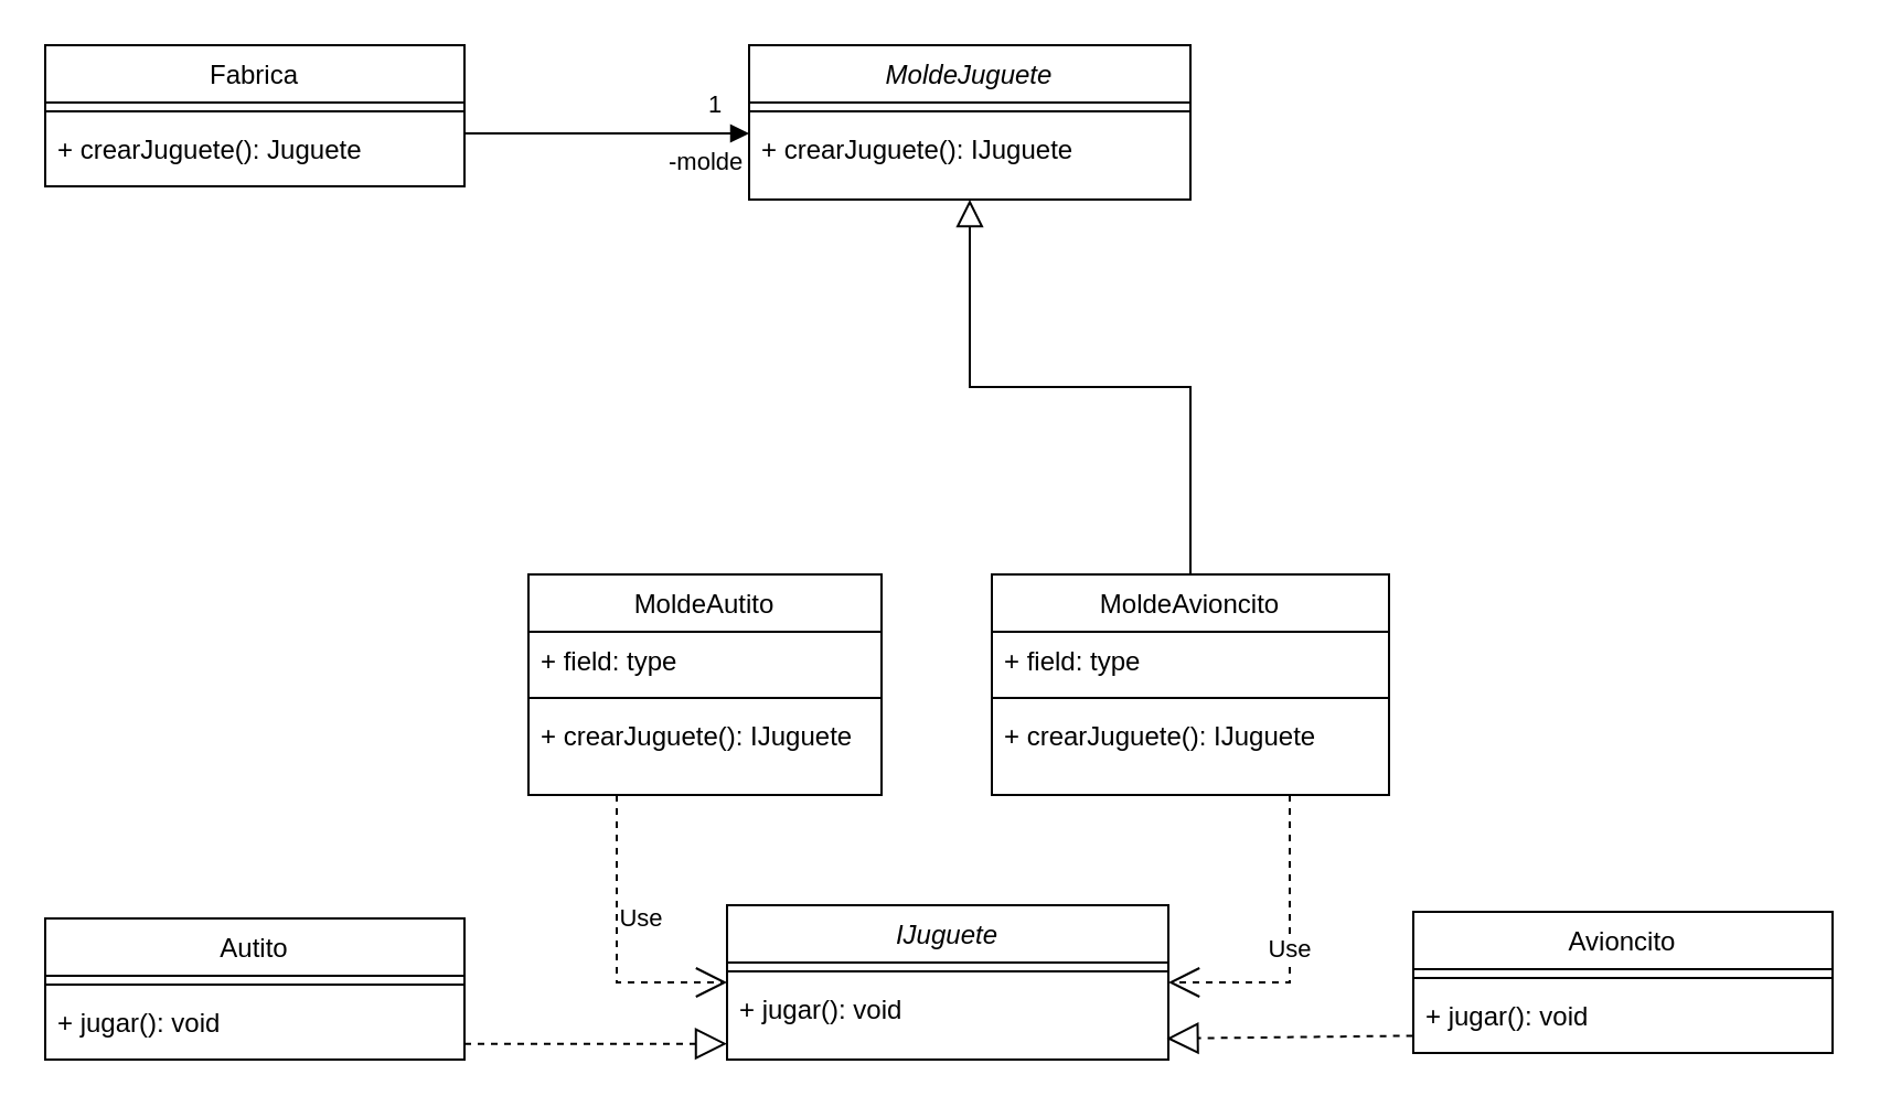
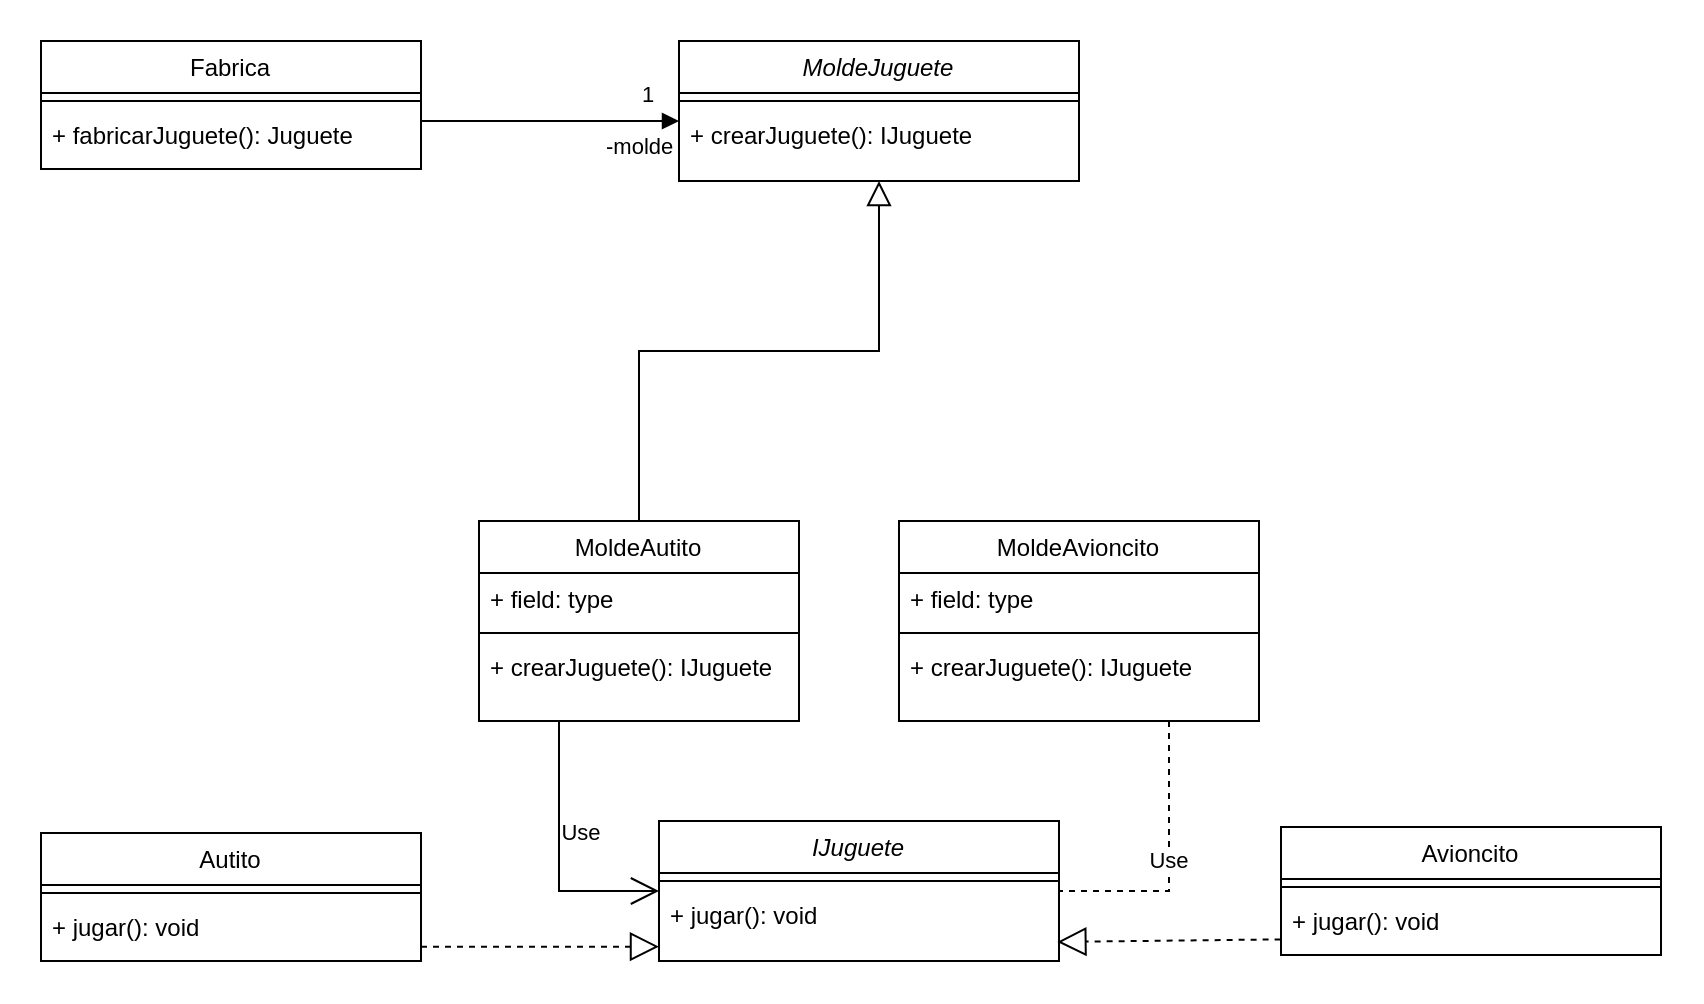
  <mxCell id="0" />
  <mxCell id="1" parent="0" />
  <mxCell id="2" value="MoldeJuguete" style="swimlane;fontStyle=2;align=center;verticalAlign=top;childLayout=stackLayout;horizontal=1;startSize=26;horizontalStack=0;resizeParent=1;resizeLast=0;collapsible=1;marginBottom=0;rounded=0;shadow=0;strokeWidth=1;" parent="1" vertex="1"><mxGeometry x="339" y="20" width="200" height="70" as="geometry"><mxRectangle x="230" y="140" width="160" height="26" as="alternateBounds" /></mxGeometry></mxCell>
  <mxCell id="3" value="" style="line;html=1;strokeWidth=1;align=left;verticalAlign=middle;spacingTop=-1;spacingLeft=3;spacingRight=3;rotatable=0;labelPosition=right;points=[];portConstraint=eastwest;" parent="2" vertex="1"><mxGeometry y="26" width="200" height="8" as="geometry" /></mxCell>
  <mxCell id="4" value="+ crearJuguete(): IJuguete" style="text;strokeColor=none;fillColor=none;align=left;verticalAlign=top;spacingLeft=4;spacingRight=4;overflow=hidden;rotatable=0;points=[[0,0.5],[1,0.5]];portConstraint=eastwest;whiteSpace=wrap;html=1;" parent="2" vertex="1"><mxGeometry y="34" width="200" height="30" as="geometry" /></mxCell>
  <mxCell id="5" value="MoldeAutito" style="swimlane;fontStyle=0;align=center;verticalAlign=top;childLayout=stackLayout;horizontal=1;startSize=26;horizontalStack=0;resizeParent=1;resizeLast=0;collapsible=1;marginBottom=0;rounded=0;shadow=0;strokeWidth=1;" parent="1" vertex="1"><mxGeometry x="239" y="260" width="160" height="100" as="geometry"><mxRectangle x="130" y="380" width="160" height="26" as="alternateBounds" /></mxGeometry></mxCell>
  <mxCell id="6" value="+ field: type" style="text;align=left;verticalAlign=top;spacingLeft=4;spacingRight=4;overflow=hidden;rotatable=0;points=[[0,0.5],[1,0.5]];portConstraint=eastwest;" parent="5" vertex="1"><mxGeometry y="26" width="160" height="26" as="geometry" /></mxCell>
  <mxCell id="7" value="" style="line;html=1;strokeWidth=1;align=left;verticalAlign=middle;spacingTop=-1;spacingLeft=3;spacingRight=3;rotatable=0;labelPosition=right;points=[];portConstraint=eastwest;" parent="5" vertex="1"><mxGeometry y="52" width="160" height="8" as="geometry" /></mxCell>
  <mxCell id="8" value="+ crearJuguete(): IJuguete" style="text;strokeColor=none;fillColor=none;align=left;verticalAlign=top;spacingLeft=4;spacingRight=4;overflow=hidden;rotatable=0;points=[[0,0.5],[1,0.5]];portConstraint=eastwest;whiteSpace=wrap;html=1;" parent="5" vertex="1"><mxGeometry y="60" width="160" height="30" as="geometry" /></mxCell>
+ <mxCell id="9" value="" style="endArrow=block;endSize=10;endFill=0;shadow=0;strokeWidth=1;rounded=0;edgeStyle=elbowEdgeStyle;elbow=vertical;" parent="1" source="5" target="2" edge="1"><mxGeometry width="160" relative="1" as="geometry"><mxPoint x="319" y="103" as="sourcePoint" /><mxPoint x="319" y="103" as="targetPoint" /></mxGeometry></mxCell>
  <mxCell id="10" value="MoldeAvioncito" style="swimlane;fontStyle=0;align=center;verticalAlign=top;childLayout=stackLayout;horizontal=1;startSize=26;horizontalStack=0;resizeParent=1;resizeLast=0;collapsible=1;marginBottom=0;rounded=0;shadow=0;strokeWidth=1;" parent="1" vertex="1"><mxGeometry x="449" y="260" width="180" height="100" as="geometry"><mxRectangle x="340" y="380" width="170" height="26" as="alternateBounds" /></mxGeometry></mxCell>
  <mxCell id="11" value="+ field: type" style="text;align=left;verticalAlign=top;spacingLeft=4;spacingRight=4;overflow=hidden;rotatable=0;points=[[0,0.5],[1,0.5]];portConstraint=eastwest;" parent="10" vertex="1"><mxGeometry y="26" width="180" height="26" as="geometry" /></mxCell>
  <mxCell id="12" value="" style="line;html=1;strokeWidth=1;align=left;verticalAlign=middle;spacingTop=-1;spacingLeft=3;spacingRight=3;rotatable=0;labelPosition=right;points=[];portConstraint=eastwest;" parent="10" vertex="1"><mxGeometry y="52" width="180" height="8" as="geometry" /></mxCell>
  <mxCell id="13" value="+ crearJuguete(): IJuguete" style="text;strokeColor=none;fillColor=none;align=left;verticalAlign=top;spacingLeft=4;spacingRight=4;overflow=hidden;rotatable=0;points=[[0,0.5],[1,0.5]];portConstraint=eastwest;whiteSpace=wrap;html=1;" parent="10" vertex="1"><mxGeometry y="60" width="180" height="30" as="geometry" /></mxCell>
- <mxCell id="14" value="" style="endArrow=block;endSize=10;endFill=0;shadow=0;strokeWidth=1;rounded=0;edgeStyle=elbowEdgeStyle;elbow=vertical;" parent="1" source="10" target="2" edge="1"><mxGeometry width="160" relative="1" as="geometry"><mxPoint x="329" y="273" as="sourcePoint" /><mxPoint x="429" y="171" as="targetPoint" /></mxGeometry></mxCell>
  <mxCell id="15" value="-molde" style="endArrow=block;endFill=1;html=1;edgeStyle=orthogonalEdgeStyle;align=left;verticalAlign=top;rounded=0;exitX=1;exitY=-0.003;exitDx=0;exitDy=0;exitPerimeter=0;" parent="1" source="19" edge="1"><mxGeometry x="0.443" relative="1" as="geometry"><mxPoint x="199" y="80" as="sourcePoint" /><mxPoint x="339" y="60" as="targetPoint" /><Array as="points"><mxPoint x="210" y="60" /><mxPoint x="339" y="60" /></Array><mxPoint as="offset" /></mxGeometry></mxCell>
  <mxCell id="16" value="1" style="edgeLabel;resizable=0;html=1;align=left;verticalAlign=bottom;" parent="15" connectable="0" vertex="1"><mxGeometry x="-1" relative="1" as="geometry"><mxPoint x="109" y="1" as="offset" /></mxGeometry></mxCell>
  <mxCell id="17" value="&lt;span style=&quot;font-weight: normal;&quot;&gt;Fabrica&lt;/span&gt;" style="swimlane;fontStyle=1;align=center;verticalAlign=top;childLayout=stackLayout;horizontal=1;startSize=26;horizontalStack=0;resizeParent=1;resizeParentMax=0;resizeLast=0;collapsible=1;marginBottom=0;whiteSpace=wrap;html=1;" parent="1" vertex="1"><mxGeometry x="20" y="20" width="190" height="64" as="geometry" /></mxCell>
  <mxCell id="18" value="" style="line;strokeWidth=1;fillColor=none;align=left;verticalAlign=middle;spacingTop=-1;spacingLeft=3;spacingRight=3;rotatable=0;labelPosition=right;points=[];portConstraint=eastwest;strokeColor=inherit;" parent="17" vertex="1"><mxGeometry y="26" width="190" height="8" as="geometry" /></mxCell>
- <mxCell id="19" value="+ crearJuguete(): Juguete" style="text;strokeColor=none;fillColor=none;align=left;verticalAlign=top;spacingLeft=4;spacingRight=4;overflow=hidden;rotatable=0;points=[[0,0.5],[1,0.5]];portConstraint=eastwest;whiteSpace=wrap;html=1;" parent="17" vertex="1"><mxGeometry y="34" width="190" height="30" as="geometry" /></mxCell>
+ <mxCell id="19" value="+ fabricarJuguete(): Juguete" style="text;strokeColor=none;fillColor=none;align=left;verticalAlign=top;spacingLeft=4;spacingRight=4;overflow=hidden;rotatable=0;points=[[0,0.5],[1,0.5]];portConstraint=eastwest;whiteSpace=wrap;html=1;" parent="17" vertex="1"><mxGeometry y="34" width="190" height="30" as="geometry" /></mxCell>
  <mxCell id="20" value="&lt;span style=&quot;font-weight: normal;&quot;&gt;Autito&lt;/span&gt;" style="swimlane;fontStyle=1;align=center;verticalAlign=top;childLayout=stackLayout;horizontal=1;startSize=26;horizontalStack=0;resizeParent=1;resizeParentMax=0;resizeLast=0;collapsible=1;marginBottom=0;whiteSpace=wrap;html=1;" parent="1" vertex="1"><mxGeometry x="20" y="416" width="190" height="64" as="geometry" /></mxCell>
  <mxCell id="21" value="" style="line;strokeWidth=1;fillColor=none;align=left;verticalAlign=middle;spacingTop=-1;spacingLeft=3;spacingRight=3;rotatable=0;labelPosition=right;points=[];portConstraint=eastwest;strokeColor=inherit;" parent="20" vertex="1"><mxGeometry y="26" width="190" height="8" as="geometry" /></mxCell>
  <mxCell id="22" value="+ jugar(): void" style="text;strokeColor=none;fillColor=none;align=left;verticalAlign=top;spacingLeft=4;spacingRight=4;overflow=hidden;rotatable=0;points=[[0,0.5],[1,0.5]];portConstraint=eastwest;whiteSpace=wrap;html=1;" parent="20" vertex="1"><mxGeometry y="34" width="190" height="30" as="geometry" /></mxCell>
  <mxCell id="23" value="&lt;span style=&quot;font-weight: normal;&quot;&gt;Avioncito&lt;/span&gt;" style="swimlane;fontStyle=1;align=center;verticalAlign=top;childLayout=stackLayout;horizontal=1;startSize=26;horizontalStack=0;resizeParent=1;resizeParentMax=0;resizeLast=0;collapsible=1;marginBottom=0;whiteSpace=wrap;html=1;" parent="1" vertex="1"><mxGeometry x="640" y="413" width="190" height="64" as="geometry" /></mxCell>
  <mxCell id="24" value="" style="line;strokeWidth=1;fillColor=none;align=left;verticalAlign=middle;spacingTop=-1;spacingLeft=3;spacingRight=3;rotatable=0;labelPosition=right;points=[];portConstraint=eastwest;strokeColor=inherit;" parent="23" vertex="1"><mxGeometry y="26" width="190" height="8" as="geometry" /></mxCell>
  <mxCell id="25" value="+ jugar(): void" style="text;strokeColor=none;fillColor=none;align=left;verticalAlign=top;spacingLeft=4;spacingRight=4;overflow=hidden;rotatable=0;points=[[0,0.5],[1,0.5]];portConstraint=eastwest;whiteSpace=wrap;html=1;" parent="23" vertex="1"><mxGeometry y="34" width="190" height="30" as="geometry" /></mxCell>
  <mxCell id="26" value="IJuguete" style="swimlane;fontStyle=2;align=center;verticalAlign=top;childLayout=stackLayout;horizontal=1;startSize=26;horizontalStack=0;resizeParent=1;resizeLast=0;collapsible=1;marginBottom=0;rounded=0;shadow=0;strokeWidth=1;" parent="1" vertex="1"><mxGeometry x="329" y="410" width="200" height="70" as="geometry"><mxRectangle x="230" y="140" width="160" height="26" as="alternateBounds" /></mxGeometry></mxCell>
  <mxCell id="27" value="" style="line;html=1;strokeWidth=1;align=left;verticalAlign=middle;spacingTop=-1;spacingLeft=3;spacingRight=3;rotatable=0;labelPosition=right;points=[];portConstraint=eastwest;" parent="26" vertex="1"><mxGeometry y="26" width="200" height="8" as="geometry" /></mxCell>
  <mxCell id="28" value="+ jugar(): void" style="text;strokeColor=none;fillColor=none;align=left;verticalAlign=top;spacingLeft=4;spacingRight=4;overflow=hidden;rotatable=0;points=[[0,0.5],[1,0.5]];portConstraint=eastwest;whiteSpace=wrap;html=1;" parent="26" vertex="1"><mxGeometry y="34" width="200" height="30" as="geometry" /></mxCell>
  <mxCell id="29" value="" style="endArrow=block;dashed=1;endFill=0;endSize=12;html=1;rounded=0;" parent="1" edge="1"><mxGeometry width="160" relative="1" as="geometry"><mxPoint x="210" y="472.82" as="sourcePoint" /><mxPoint x="329" y="472.82" as="targetPoint" /></mxGeometry></mxCell>
- <mxCell id="30" value="Use" style="endArrow=open;endSize=12;dashed=1;html=1;rounded=0;exitX=0.25;exitY=1;exitDx=0;exitDy=0;entryX=0;entryY=0.5;entryDx=0;entryDy=0;" parent="1" source="5" target="26" edge="1"><mxGeometry x="-0.167" y="11" width="160" relative="1" as="geometry"><mxPoint x="279" y="560" as="sourcePoint" /><mxPoint x="439" y="560" as="targetPoint" /><Array as="points"><mxPoint x="279" y="445" /></Array><mxPoint as="offset" /></mxGeometry></mxCell>
- <mxCell id="31" value="Use" style="endArrow=open;endSize=12;dashed=1;html=1;rounded=0;exitX=0.75;exitY=1;exitDx=0;exitDy=0;entryX=1;entryY=0.5;entryDx=0;entryDy=0;" parent="1" source="10" target="26" edge="1"><mxGeometry width="160" relative="1" as="geometry"><mxPoint x="289" y="370" as="sourcePoint" /><mxPoint x="339" y="455" as="targetPoint" /><Array as="points"><mxPoint x="584" y="445" /></Array></mxGeometry></mxCell>
+ <mxCell id="30" value="Use" style="endArrow=open;endSize=12;dashed=0;html=1;rounded=0;exitX=0.25;exitY=1;exitDx=0;exitDy=0;entryX=0;entryY=0.5;entryDx=0;entryDy=0;" parent="1" source="5" target="26" edge="1"><mxGeometry x="-0.167" y="11" width="160" relative="1" as="geometry"><mxPoint x="279" y="560" as="sourcePoint" /><mxPoint x="439" y="560" as="targetPoint" /><Array as="points"><mxPoint x="279" y="445" /></Array><mxPoint as="offset" /></mxGeometry></mxCell>
+ <mxCell id="31" value="Use" style="endArrow=none;endSize=12;dashed=1;html=1;rounded=0;exitX=0.75;exitY=1;exitDx=0;exitDy=0;entryX=1;entryY=0.5;entryDx=0;entryDy=0;" parent="1" source="10" target="26" edge="1"><mxGeometry width="160" relative="1" as="geometry"><mxPoint x="289" y="370" as="sourcePoint" /><mxPoint x="339" y="455" as="targetPoint" /><Array as="points"><mxPoint x="584" y="445" /></Array></mxGeometry></mxCell>
  <mxCell id="32" value="" style="endArrow=block;dashed=1;endFill=0;endSize=12;html=1;rounded=0;exitX=-0.001;exitY=0.74;exitDx=0;exitDy=0;exitPerimeter=0;entryX=0.996;entryY=0.882;entryDx=0;entryDy=0;entryPerimeter=0;" parent="1" source="25" target="28" edge="1"><mxGeometry width="160" relative="1" as="geometry"><mxPoint x="399" y="500" as="sourcePoint" /><mxPoint x="529" y="500.5" as="targetPoint" /></mxGeometry></mxCell>
